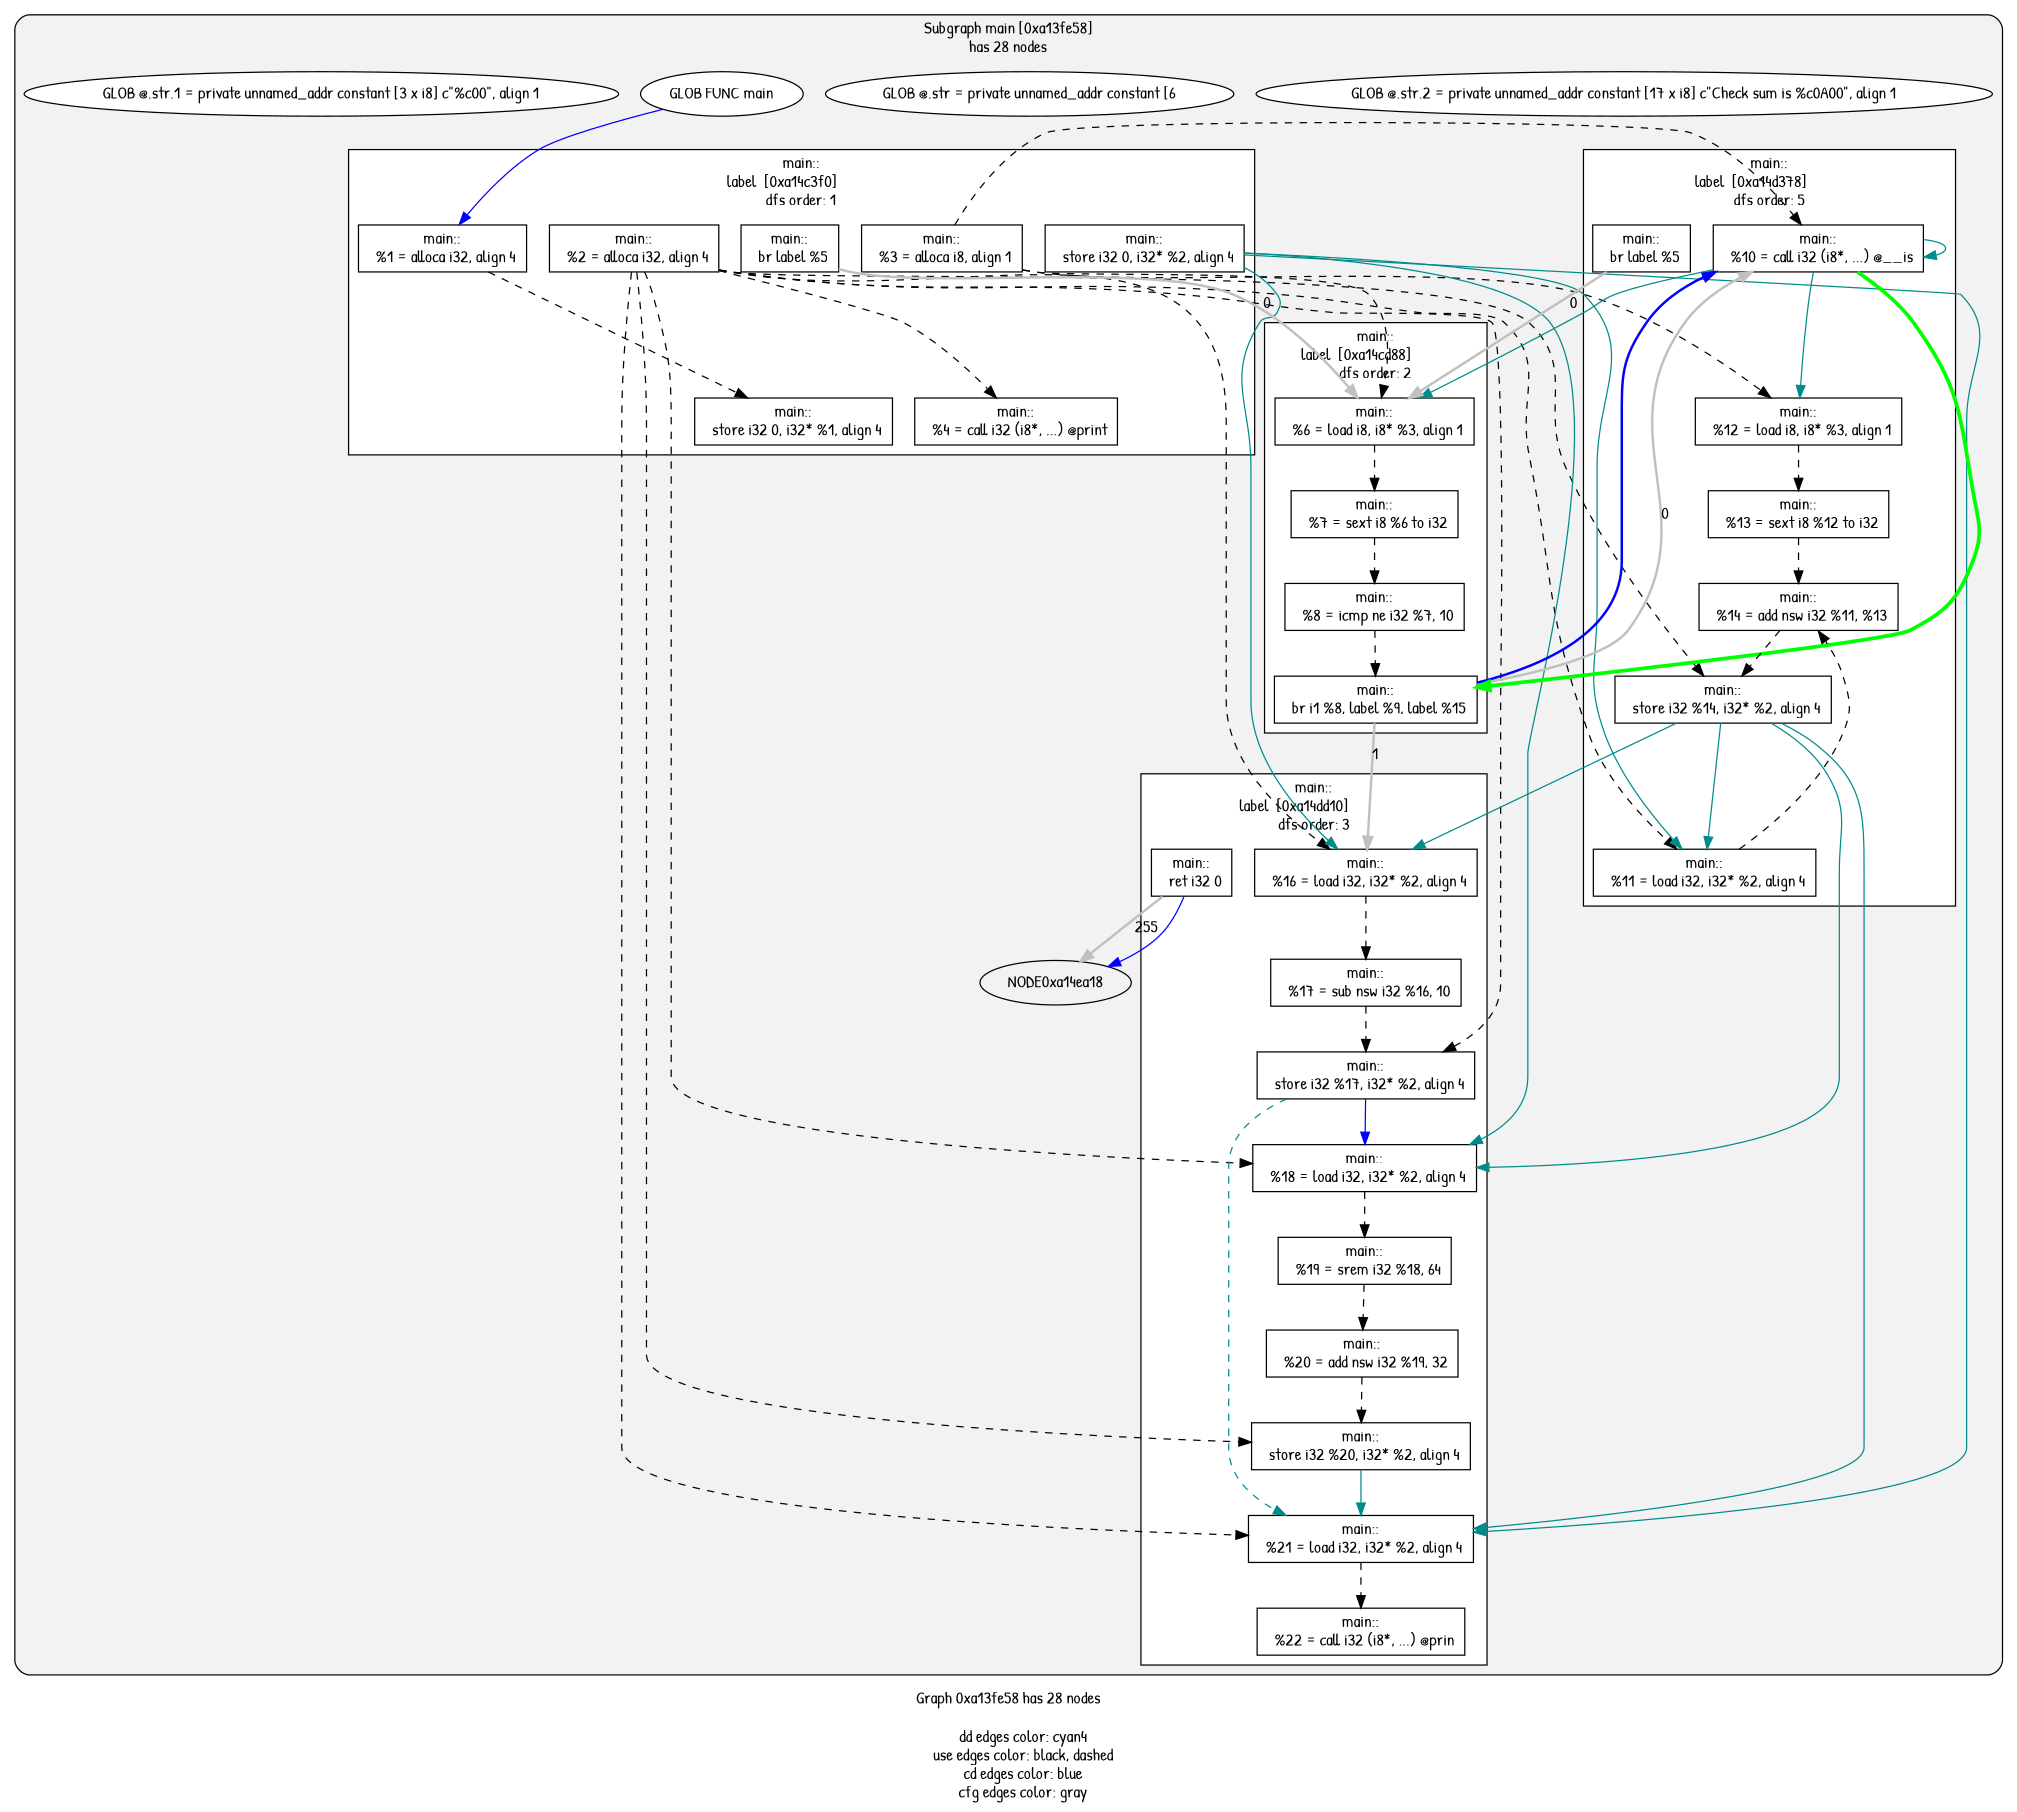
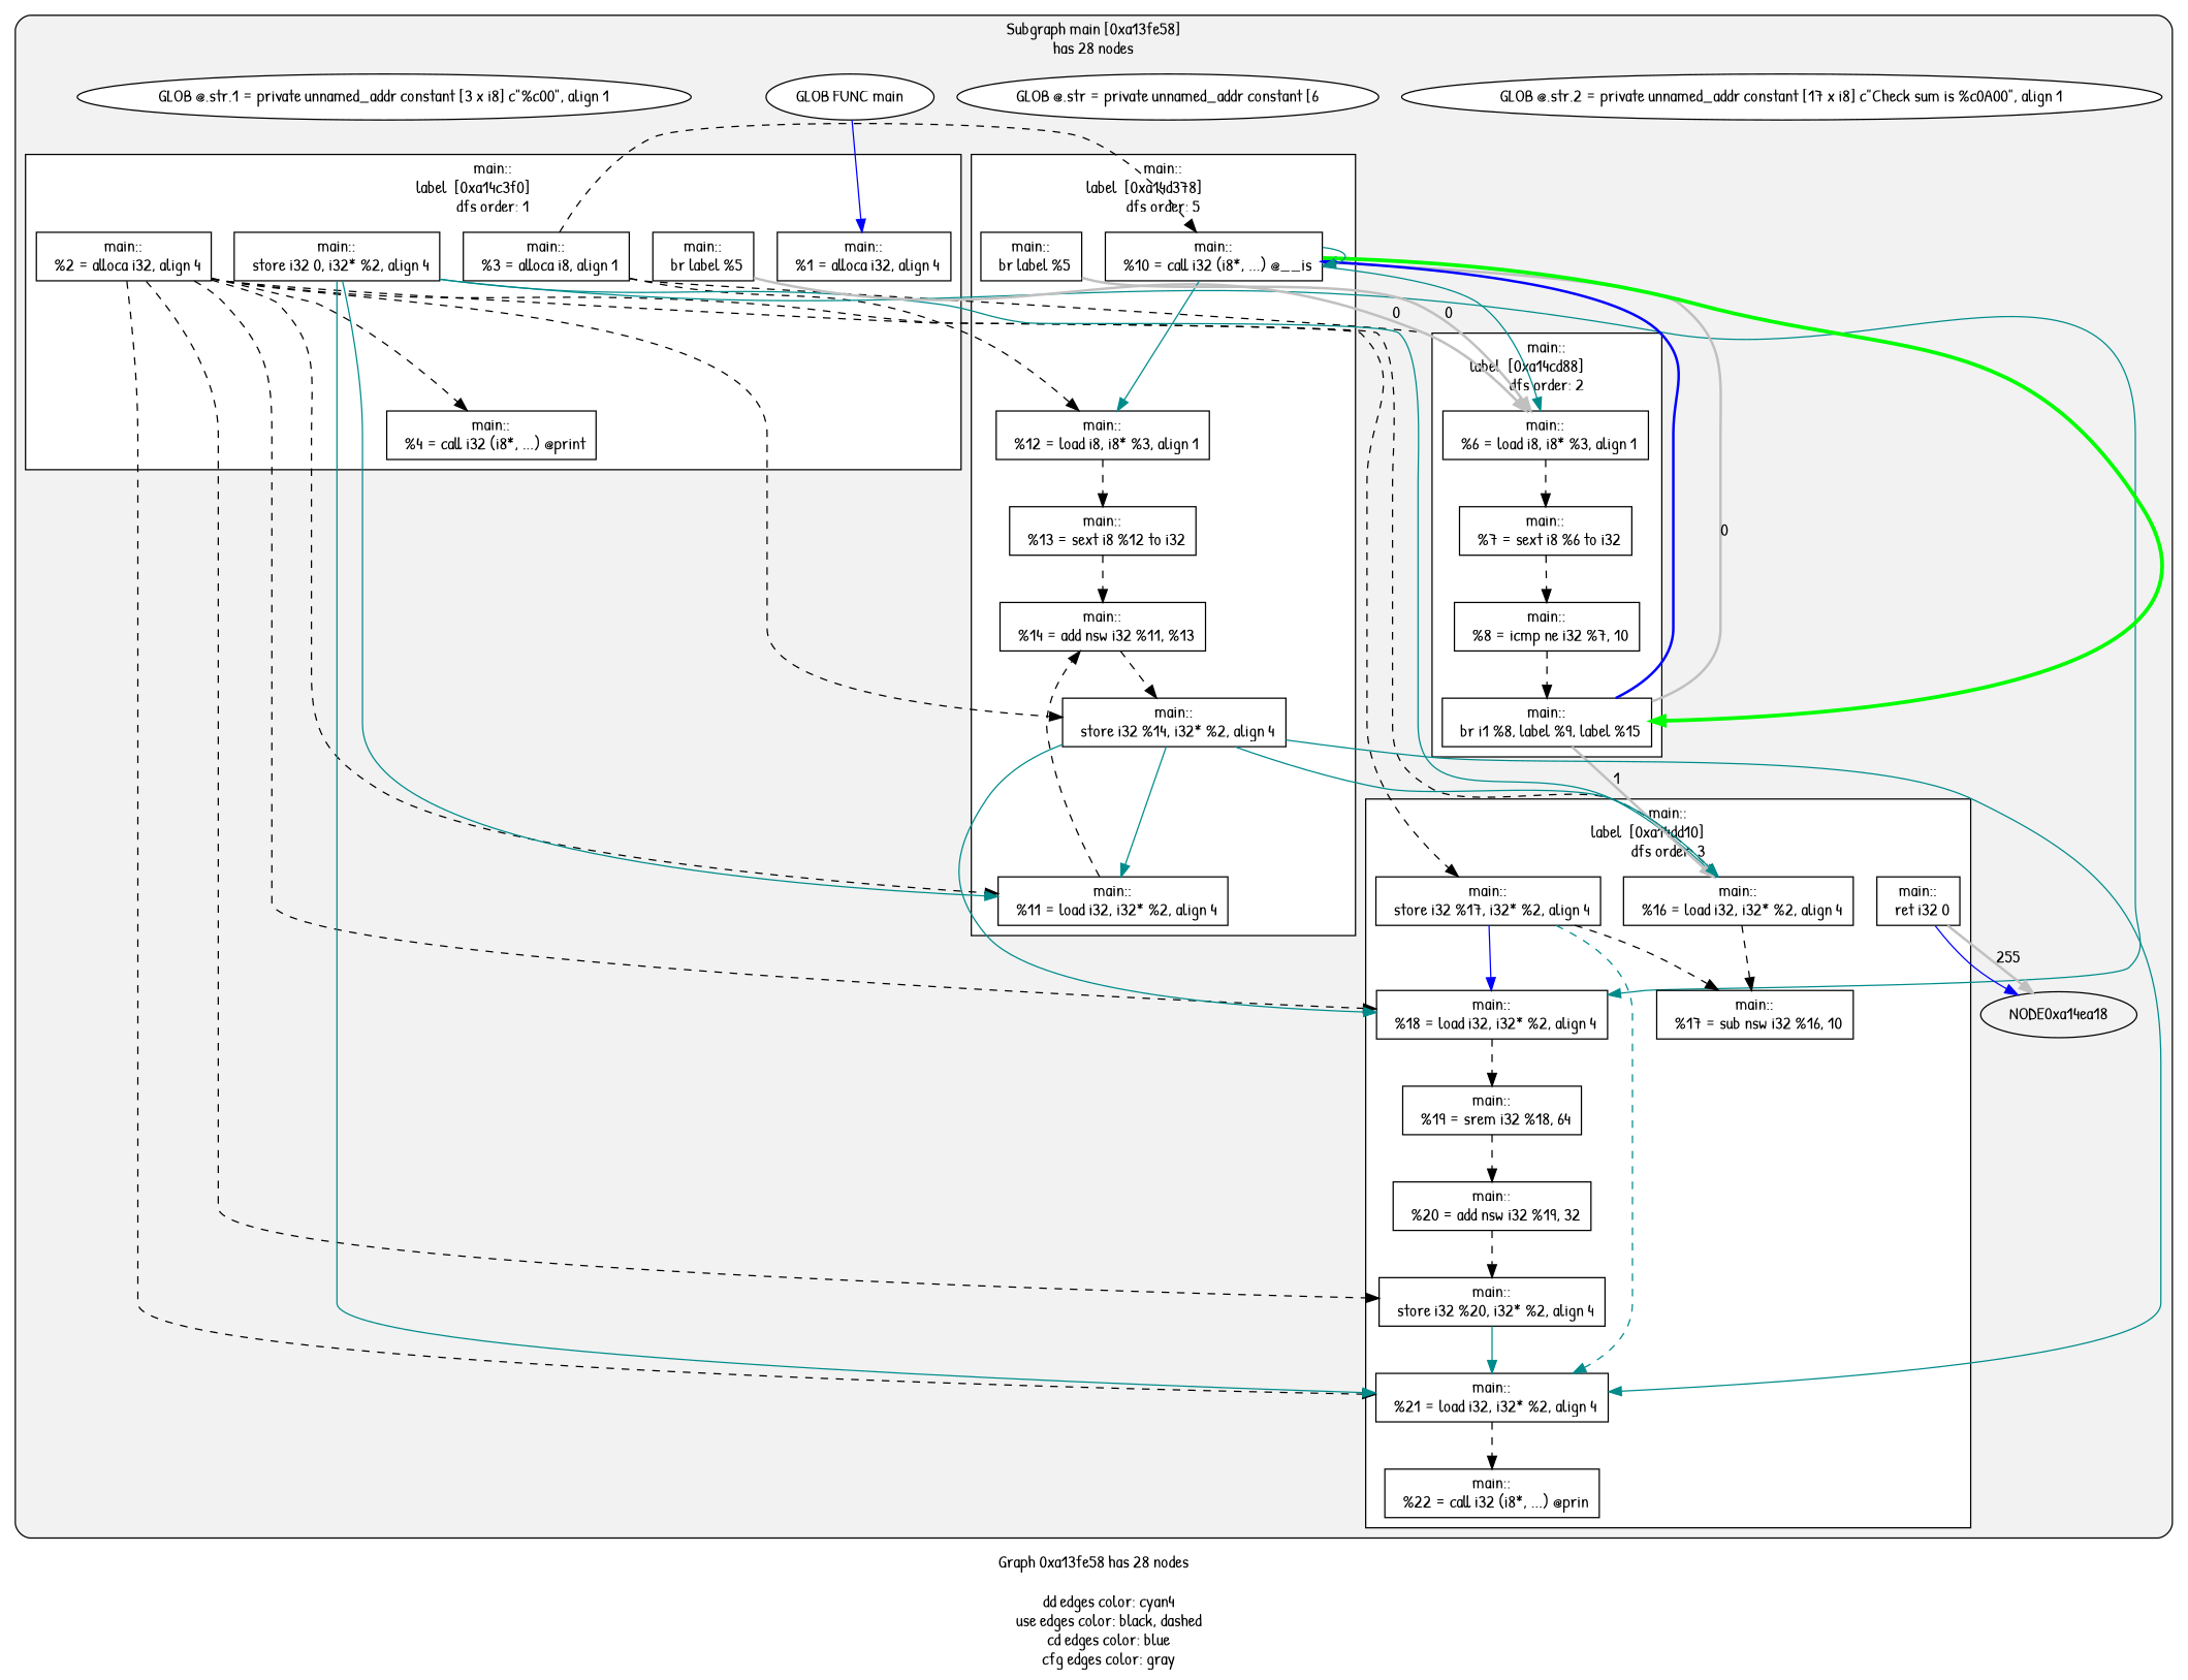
  digraph {
    compound=true
    fontname="Patrick Hand"
    label="Graph 0xa13fe58 has 28 nodes\n\n	dd edges color: cyan4\n	use edges color: black, dashed\n	cd edges color: blue\n	cfg edges color: gray"
    node [fillcolor=white fontname="Patrick Hand" shape=rect style=filled]
    edge [color=black fontname="Patrick Hand" rank=max style=dashed]
    n1 [label="main::\n  %1 = alloca i32, align 4"]
    n2 [label="main::\n  %2 = alloca i32, align 4"]
    n3 [label="main::\n  %3 = alloca i8, align 1"]
-   n4 [label="main::\n  store i32 0, i32* %1, align 4"]
    n5 [label="main::\n  store i32 0, i32* %2, align 4"]
    n6 [label="main::\n  %4 = call i32 (i8*, ...) @print"]
    n7 [label="main::\n  br label %5"]
    n8 [label="main::\n  %6 = load i8, i8* %3, align 1"]
    n9 [label="main::\n  %7 = sext i8 %6 to i32"]
    n10 [label="main::\n  %8 = icmp ne i32 %7, 10"]
    n11 [label="main::\n  br i1 %8, label %9, label %15"]
    n12 [label="main::\n  %10 = call i32 (i8*, ...) @__is"]
    n13 [label="main::\n  %11 = load i32, i32* %2, align 4"]
    n14 [label="main::\n  %12 = load i8, i8* %3, align 1"]
    n15 [label="main::\n  %13 = sext i8 %12 to i32"]
    n16 [label="main::\n  %14 = add nsw i32 %11, %13"]
    n17 [label="main::\n  store i32 %14, i32* %2, align 4"]
    n18 [label="main::\n  br label %5"]
    n19 [label="main::\n  %16 = load i32, i32* %2, align 4"]
    n20 [label="main::\n  %17 = sub nsw i32 %16, 10"]
    n21 [label="main::\n  store i32 %17, i32* %2, align 4"]
    n22 [label="main::\n  %18 = load i32, i32* %2, align 4"]
    n23 [label="main::\n  %19 = srem i32 %18, 64"]
    n24 [label="main::\n  %20 = add nsw i32 %19, 32"]
    n25 [label="main::\n  store i32 %20, i32* %2, align 4"]
    n26 [label="main::\n  %21 = load i32, i32* %2, align 4"]
    n27 [label="main::\n  %22 = call i32 (i8*, ...) @prin"]
    n28 [label="main::\n  ret i32 0"]
    NODE0xa14ea18 [fillcolor="" shape="" style=""]
    n30 [label="GLOB @.str.2 = private unnamed_addr constant [17 x i8] c\"Check sum is %c\0A\00\", align 1" shape=""]
    n31 [label="GLOB @.str = private unnamed_addr constant [6" shape=""]
    n32 [label="GLOB FUNC main" shape=""]
    n33 [label="GLOB @.str.1 = private unnamed_addr constant [3 x i8] c\"%c\00\", align 1" shape=""]
    subgraph cluster_1 {
      fillcolor=gray95
      label="Subgraph main [0xa13fe58]\nhas 28 nodes\n"
      style="filled, rounded"
      NODE0xa14ea18
      n30
      n31
      n32
      n33
      subgraph cluster_2 {
        fillcolor=white
        label="main::\nlabel  [0xa14c3f0]		\ndfs order: 1"
        style=filled
        n1
        n2
        n3
-       n4
        n5
        n6
        n7
      }
      subgraph cluster_3 {
        fillcolor=white
        label="main::\nlabel  [0xa14cd88]		\ndfs order: 2"
        style=filled
        n8
        n9
        n10
        n11
      }
      subgraph cluster_4 {
        fillcolor=white
        label="main::\nlabel  [0xa14d378]		\ndfs order: 5"
        style=filled
        n12
        n13
        n14
        n15
        n16
        n17
        n18
      }
      subgraph cluster_5 {
        fillcolor=white
        label="main::\nlabel  [0xa14dd10]		\ndfs order: 3"
        style=filled
        n19
        n20
        n21
        n22
        n23
        n24
        n25
        n26
        n27
        n28
      }
    }
-   n1 -> n4
    n2 -> n6
    n2 -> n13
    n2 -> n17
    n2 -> n19
    n2 -> n21
    n2 -> n22
    n2 -> n25
    n2 -> n26
    n3 -> n8
    n3 -> n12
    n3 -> n14
    n5 -> n13 [color=cyan4 style=""]
    n5 -> n19 [color=cyan4 style=""]
    n5 -> n22 [color=cyan4 style=""]
    n5 -> n26 [color=cyan4 style=""]
    n7 -> n8 [color=gray label=0 penwidth=2 rank="" style=""]
    n8 -> n9
    n9 -> n10
    n10 -> n11
    n11 -> n12 [color=gray label=0 penwidth=2 rank="" style=""]
    n11 -> n12 [color=blue penwidth=2 rank="" style=""]
    n11 -> n19 [color=gray label=1 penwidth=2 rank="" style=""]
    n12 -> n8 [color=cyan4 style=""]
    n12 -> n11 [color=green constraint=false penwidth=3 rank="" style=""]
    n12 -> n12 [color=cyan4 style=""]
    n12 -> n14 [color=cyan4 style=""]
    n13 -> n16
    n14 -> n15
    n15 -> n16
    n16 -> n17
    n17 -> n13 [color=cyan4 style=""]
    n17 -> n19 [color=cyan4 style=""]
    n17 -> n22 [color=cyan4 style=""]
    n17 -> n26 [color=cyan4 style=""]
    n18 -> n8 [color=gray label=0 penwidth=2 rank="" style=""]
    n19 -> n20
-   n20 -> n21
+   n21 -> n20
    n21 -> n22 [color=blue style=""]
    n21 -> n26 [color=cyan4]
    n22 -> n23
    n23 -> n24
    n24 -> n25
    n25 -> n26 [color=cyan4 style=""]
    n26 -> n27
    n28 -> NODE0xa14ea18 [color=gray label=255 penwidth=2 rank="" style=""]
    n28 -> NODE0xa14ea18 [color=blue rank="" style=""]
    n32 -> n1 [color=blue rank="" style=""]
  }
